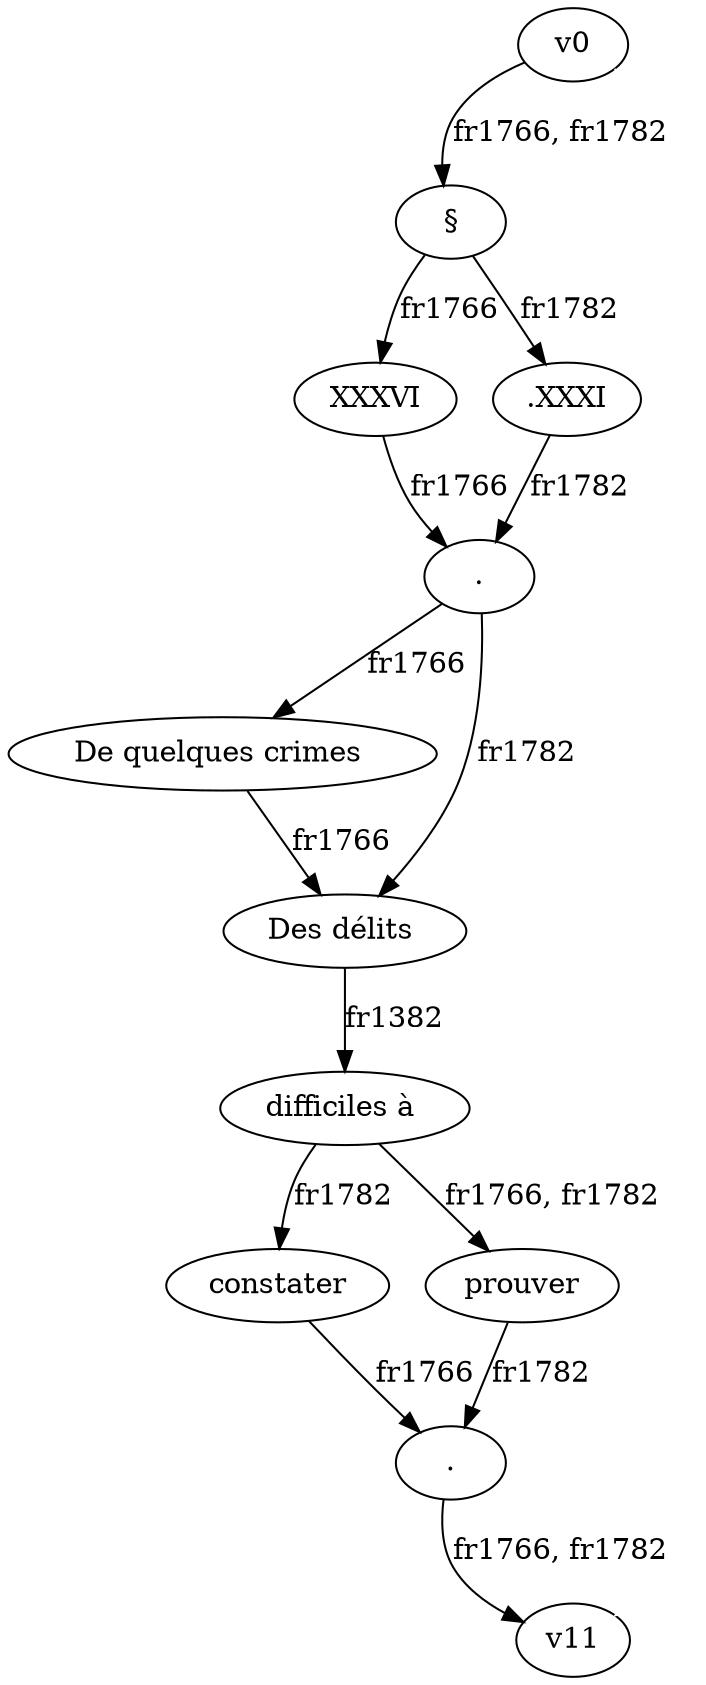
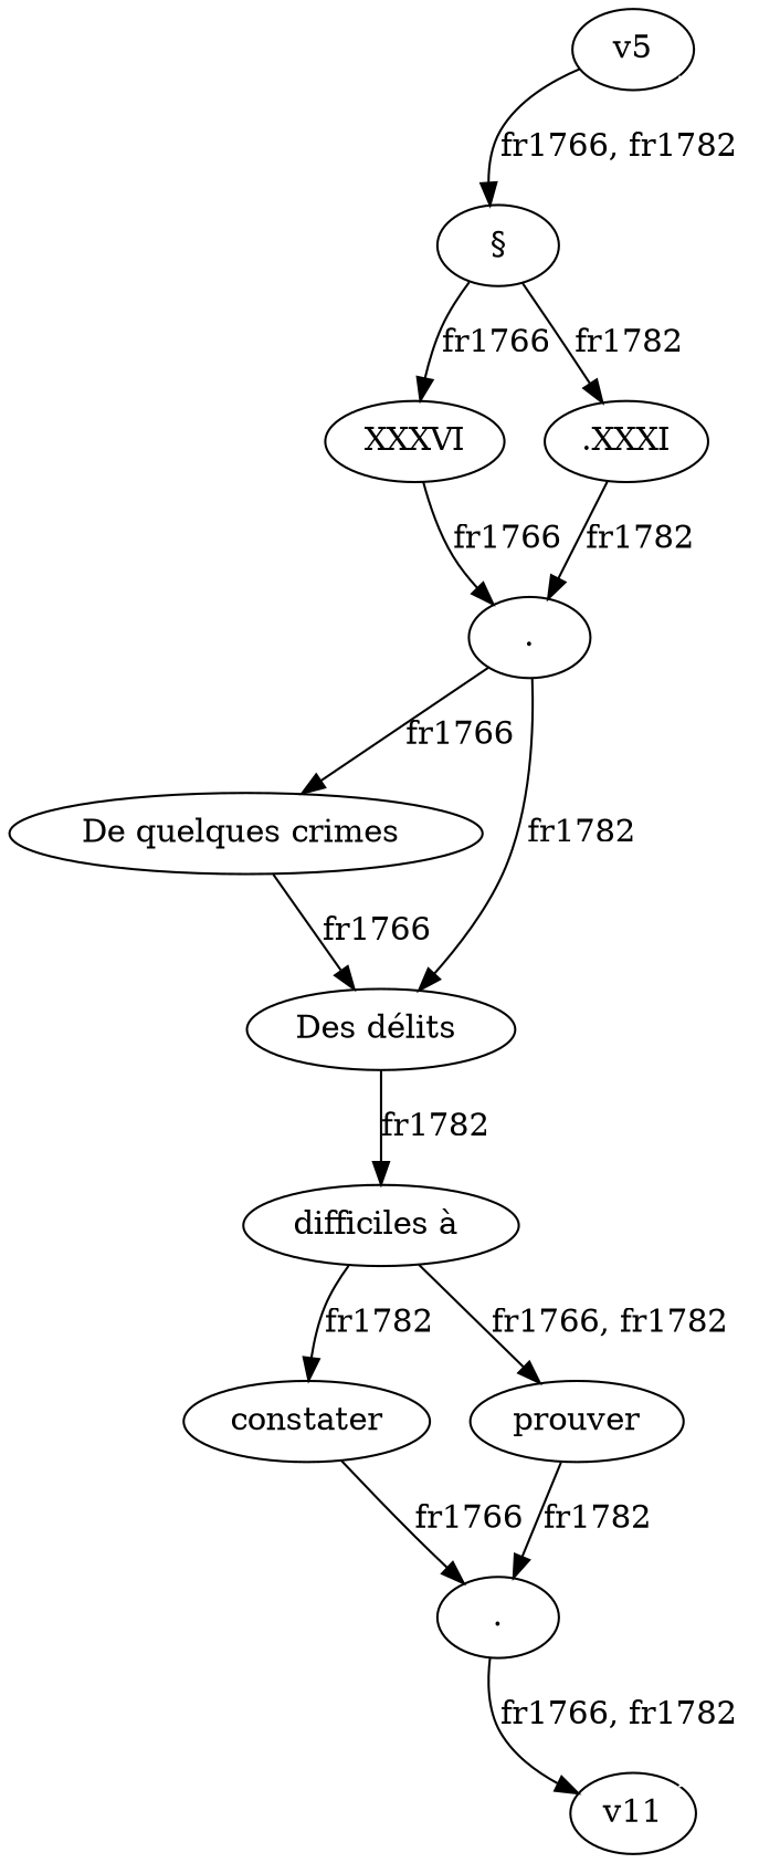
  digraph {
    n1 [label="§"]
    n2 [label=XXXVI]
    n3 [label=".XXXI"]
-   v0
+   v0 [label=v5]
    v11
    n6 [label="."]
    n7 [label="De quelques crimes "]
    n8 [label="Des délits "]
    n9 [label="difficiles à "]
    n10 [label=constater]
    n11 [label=prouver]
    n12 [label="."]
    n1 -> n2 [label=fr1766]
    n1 -> n3 [label=fr1782]
    n2 -> n6 [label=fr1766]
    n3 -> n6 [label=fr1782]
    v0 -> n1 [label="fr1766, fr1782"]
    v0 -> v11 [color=white]
    n6 -> n7 [label=fr1766]
    n6 -> n8 [label=fr1782]
    n7 -> n8 [label=fr1766]
-   n8 -> n9 [label=fr1382]
+   n8 -> n9 [label=fr1782]
    n9 -> n10 [label=fr1782]
    n9 -> n11 [label="fr1766, fr1782"]
    n10 -> n12 [label=fr1766]
    n11 -> n12 [label=fr1782]
    n12 -> v11 [label="fr1766, fr1782"]
  }
